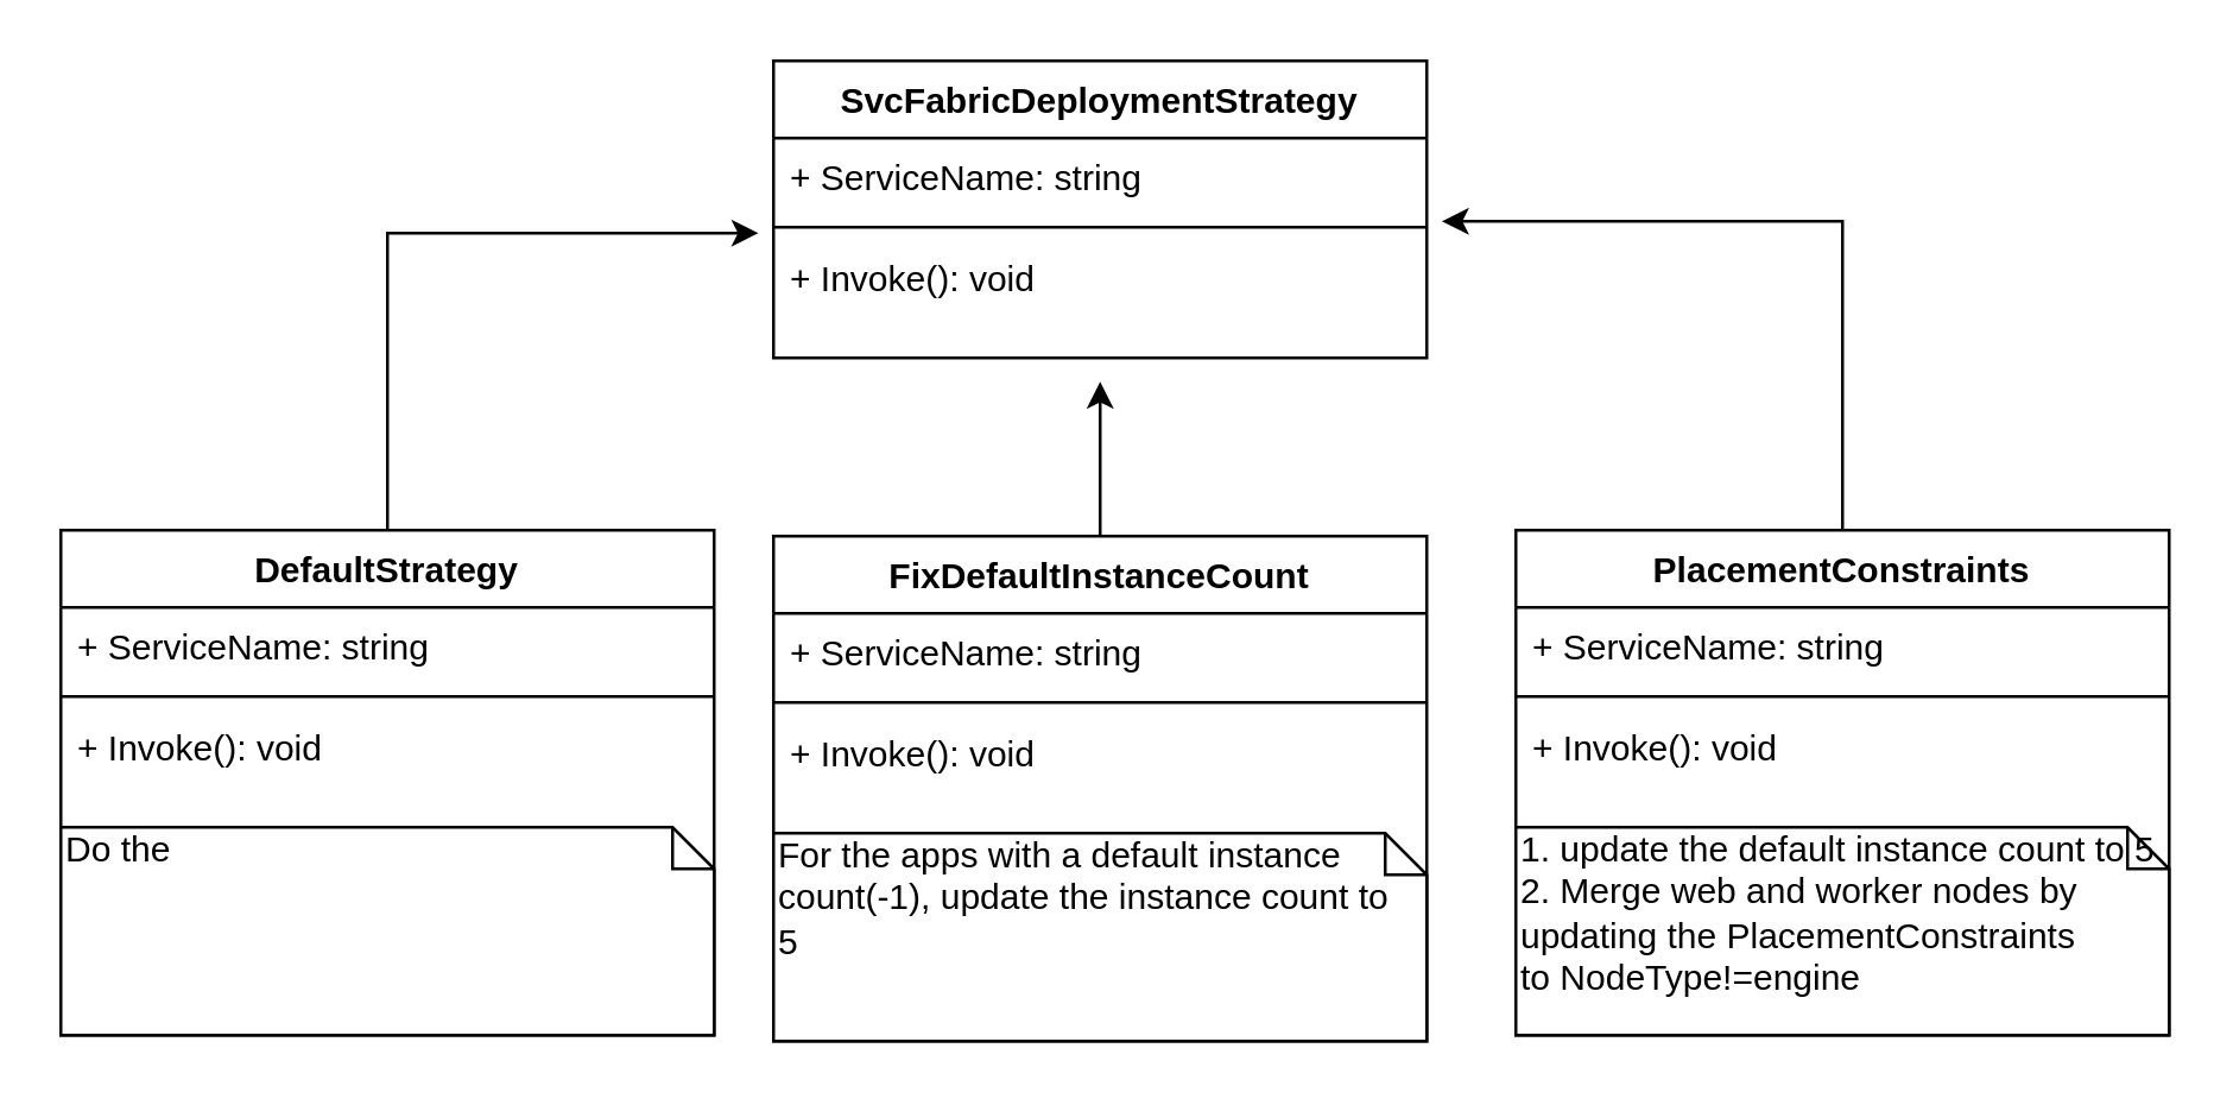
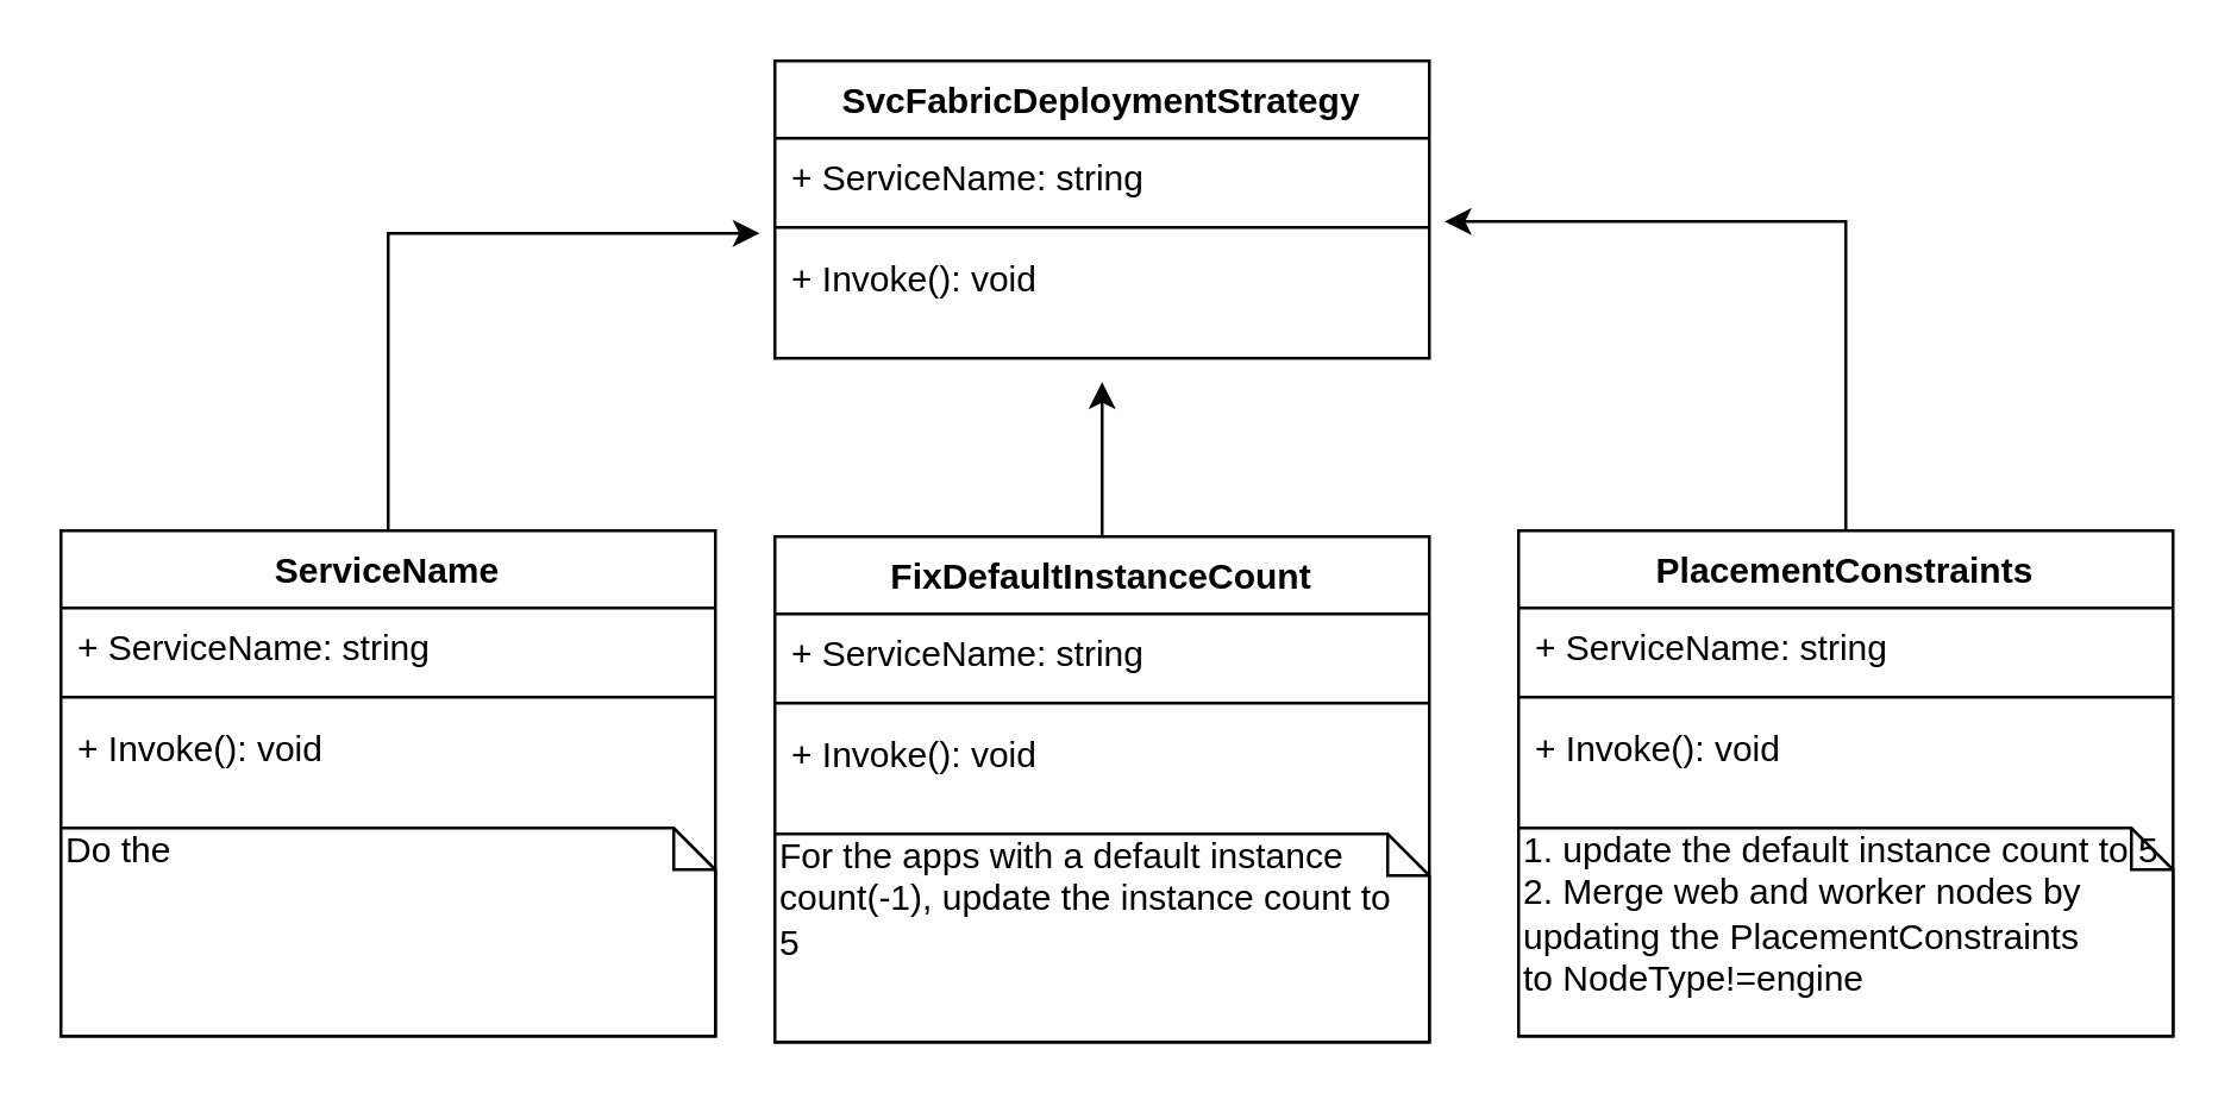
  <mxCell id="0" />
  <mxCell id="1" parent="0" />
  <mxCell id="2" value="SvcFabricDeploymentStrategy" style="swimlane;fontStyle=1;align=center;verticalAlign=top;childLayout=stackLayout;horizontal=1;startSize=26;horizontalStack=0;resizeParent=1;resizeParentMax=0;resizeLast=0;collapsible=1;marginBottom=0;" vertex="1" parent="1"><mxGeometry x="260" y="20" width="220" height="100" as="geometry" /></mxCell>
  <mxCell id="3" value="+ ServiceName: string" style="text;strokeColor=none;fillColor=none;align=left;verticalAlign=top;spacingLeft=4;spacingRight=4;overflow=hidden;rotatable=0;points=[[0,0.5],[1,0.5]];portConstraint=eastwest;" vertex="1" parent="2"><mxGeometry y="26" width="220" height="26" as="geometry" /></mxCell>
  <mxCell id="4" value="" style="line;strokeWidth=1;fillColor=none;align=left;verticalAlign=middle;spacingTop=-1;spacingLeft=3;spacingRight=3;rotatable=0;labelPosition=right;points=[];portConstraint=eastwest;" vertex="1" parent="2"><mxGeometry y="52" width="220" height="8" as="geometry" /></mxCell>
  <mxCell id="5" value="+ Invoke(): void" style="text;strokeColor=none;fillColor=none;align=left;verticalAlign=top;spacingLeft=4;spacingRight=4;overflow=hidden;rotatable=0;points=[[0,0.5],[1,0.5]];portConstraint=eastwest;" vertex="1" parent="2"><mxGeometry y="60" width="220" height="40" as="geometry" /></mxCell>
  <mxCell id="6" style="edgeStyle=orthogonalEdgeStyle;rounded=0;orthogonalLoop=1;jettySize=auto;html=1;entryX=-0.023;entryY=-0.05;entryDx=0;entryDy=0;entryPerimeter=0;" edge="1" parent="1" source="7" target="5"><mxGeometry relative="1" as="geometry" /></mxCell>
- <mxCell id="7" value="DefaultStrategy" style="swimlane;fontStyle=1;align=center;verticalAlign=top;childLayout=stackLayout;horizontal=1;startSize=26;horizontalStack=0;resizeParent=1;resizeParentMax=0;resizeLast=0;collapsible=1;marginBottom=0;" vertex="1" parent="1"><mxGeometry x="20" y="178" width="220" height="170" as="geometry" /></mxCell>
+ <mxCell id="7" value="ServiceName" style="swimlane;fontStyle=1;align=center;verticalAlign=top;childLayout=stackLayout;horizontal=1;startSize=26;horizontalStack=0;resizeParent=1;resizeParentMax=0;resizeLast=0;collapsible=1;marginBottom=0;" vertex="1" parent="1"><mxGeometry x="20" y="178" width="220" height="170" as="geometry" /></mxCell>
  <mxCell id="8" value="+ ServiceName: string" style="text;strokeColor=none;fillColor=none;align=left;verticalAlign=top;spacingLeft=4;spacingRight=4;overflow=hidden;rotatable=0;points=[[0,0.5],[1,0.5]];portConstraint=eastwest;" vertex="1" parent="7"><mxGeometry y="26" width="220" height="26" as="geometry" /></mxCell>
  <mxCell id="9" value="" style="line;strokeWidth=1;fillColor=none;align=left;verticalAlign=middle;spacingTop=-1;spacingLeft=3;spacingRight=3;rotatable=0;labelPosition=right;points=[];portConstraint=eastwest;" vertex="1" parent="7"><mxGeometry y="52" width="220" height="8" as="geometry" /></mxCell>
  <mxCell id="10" value="+ Invoke(): void" style="text;strokeColor=none;fillColor=none;align=left;verticalAlign=top;spacingLeft=4;spacingRight=4;overflow=hidden;rotatable=0;points=[[0,0.5],[1,0.5]];portConstraint=eastwest;" vertex="1" parent="7"><mxGeometry y="60" width="220" height="40" as="geometry" /></mxCell>
  <mxCell id="11" value="Do the" style="shape=note;whiteSpace=wrap;html=1;size=14;verticalAlign=top;align=left;spacingTop=-6;" vertex="1" parent="7"><mxGeometry y="100" width="220" height="70" as="geometry" /></mxCell>
  <mxCell id="12" style="edgeStyle=orthogonalEdgeStyle;rounded=0;orthogonalLoop=1;jettySize=auto;html=1;" edge="1" parent="1" source="13"><mxGeometry relative="1" as="geometry"><mxPoint x="370" y="128" as="targetPoint" /></mxGeometry></mxCell>
  <mxCell id="13" value="FixDefaultInstanceCount" style="swimlane;fontStyle=1;align=center;verticalAlign=top;childLayout=stackLayout;horizontal=1;startSize=26;horizontalStack=0;resizeParent=1;resizeParentMax=0;resizeLast=0;collapsible=1;marginBottom=0;" vertex="1" parent="1"><mxGeometry x="260" y="180" width="220" height="170" as="geometry" /></mxCell>
  <mxCell id="14" value="+ ServiceName: string" style="text;strokeColor=none;fillColor=none;align=left;verticalAlign=top;spacingLeft=4;spacingRight=4;overflow=hidden;rotatable=0;points=[[0,0.5],[1,0.5]];portConstraint=eastwest;" vertex="1" parent="13"><mxGeometry y="26" width="220" height="26" as="geometry" /></mxCell>
  <mxCell id="15" value="" style="line;strokeWidth=1;fillColor=none;align=left;verticalAlign=middle;spacingTop=-1;spacingLeft=3;spacingRight=3;rotatable=0;labelPosition=right;points=[];portConstraint=eastwest;" vertex="1" parent="13"><mxGeometry y="52" width="220" height="8" as="geometry" /></mxCell>
  <mxCell id="16" value="+ Invoke(): void" style="text;strokeColor=none;fillColor=none;align=left;verticalAlign=top;spacingLeft=4;spacingRight=4;overflow=hidden;rotatable=0;points=[[0,0.5],[1,0.5]];portConstraint=eastwest;" vertex="1" parent="13"><mxGeometry y="60" width="220" height="40" as="geometry" /></mxCell>
  <mxCell id="17" value="For the apps with a default instance count(-1), update the instance count to 5&amp;nbsp;" style="shape=note;whiteSpace=wrap;html=1;size=14;verticalAlign=top;align=left;spacingTop=-6;" vertex="1" parent="13"><mxGeometry y="100" width="220" height="70" as="geometry" /></mxCell>
  <mxCell id="18" style="edgeStyle=orthogonalEdgeStyle;rounded=0;orthogonalLoop=1;jettySize=auto;html=1;entryX=1.023;entryY=1.077;entryDx=0;entryDy=0;entryPerimeter=0;" edge="1" parent="1" source="19" target="3"><mxGeometry relative="1" as="geometry" /></mxCell>
  <mxCell id="19" value="PlacementConstraints" style="swimlane;fontStyle=1;align=center;verticalAlign=top;childLayout=stackLayout;horizontal=1;startSize=26;horizontalStack=0;resizeParent=1;resizeParentMax=0;resizeLast=0;collapsible=1;marginBottom=0;" vertex="1" parent="1"><mxGeometry x="510" y="178" width="220" height="170" as="geometry" /></mxCell>
  <mxCell id="20" value="+ ServiceName: string" style="text;strokeColor=none;fillColor=none;align=left;verticalAlign=top;spacingLeft=4;spacingRight=4;overflow=hidden;rotatable=0;points=[[0,0.5],[1,0.5]];portConstraint=eastwest;" vertex="1" parent="19"><mxGeometry y="26" width="220" height="26" as="geometry" /></mxCell>
  <mxCell id="21" value="" style="line;strokeWidth=1;fillColor=none;align=left;verticalAlign=middle;spacingTop=-1;spacingLeft=3;spacingRight=3;rotatable=0;labelPosition=right;points=[];portConstraint=eastwest;" vertex="1" parent="19"><mxGeometry y="52" width="220" height="8" as="geometry" /></mxCell>
  <mxCell id="22" value="+ Invoke(): void" style="text;strokeColor=none;fillColor=none;align=left;verticalAlign=top;spacingLeft=4;spacingRight=4;overflow=hidden;rotatable=0;points=[[0,0.5],[1,0.5]];portConstraint=eastwest;" vertex="1" parent="19"><mxGeometry y="60" width="220" height="40" as="geometry" /></mxCell>
  <mxCell id="23" value="1. update the default instance count to 5&lt;br&gt;2. Merge web and worker nodes by updating the&amp;nbsp;PlacementConstraints to&amp;nbsp;NodeType!=engine" style="shape=note;whiteSpace=wrap;html=1;size=14;verticalAlign=top;align=left;spacingTop=-6;" vertex="1" parent="19"><mxGeometry y="100" width="220" height="70" as="geometry" /></mxCell>
